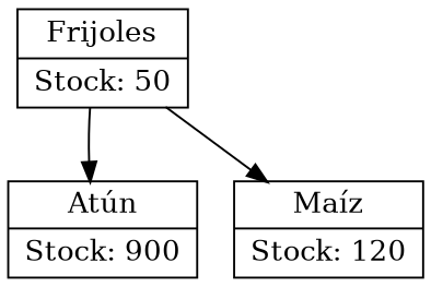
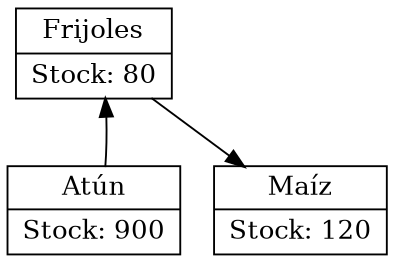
  digraph {
    node [shape=record]
-   n1 [label="{Frijoles | Stock: 50}"]
+   n1 [label="{Frijoles | Stock: 80}"]
    n2 [label="{Atún | Stock: 900}"]
    n3 [label="{Maíz | Stock: 120}"]
-   n1 -> n2
+   n2 -> n1
    n1 -> n3
  }
